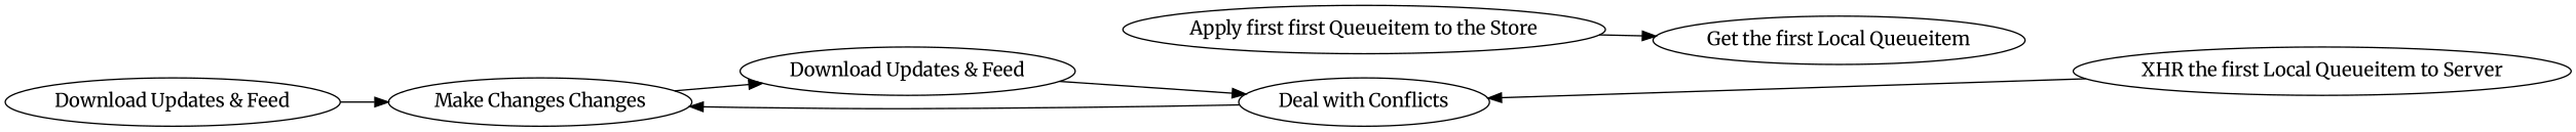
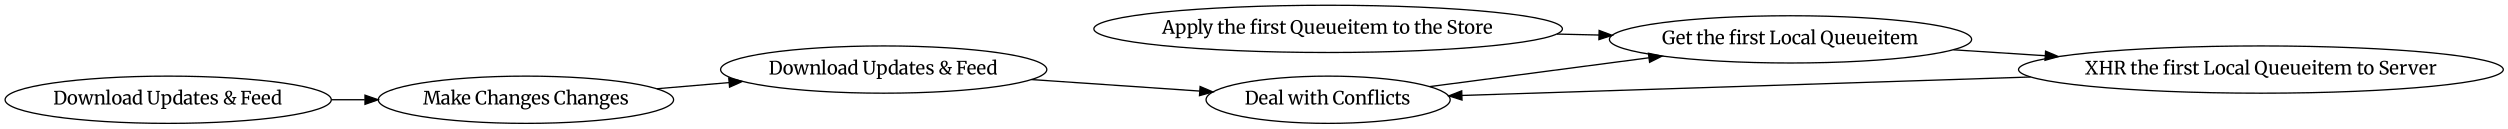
  digraph {
    fontname=Merriweather
    rankdir=LR
    node [fontname=Merriweather]
    edge [fontname=Merriweather]
    n1 [label="Download Updates & Feed"]
    n2 [label="Make Changes Changes"]
    n3 [label="Download Updates & Feed"]
    n4 [label="Deal with Conflicts"]
    n5 [label="Get the first Local Queueitem"]
    n6 [label="XHR the first Local Queueitem to Server"]
-   n7 [label="Apply first first Queueitem to the Store"]
+   n7 [label="Apply the first Queueitem to the Store"]
    subgraph sub_1 {
      n1
      n2
    }
    subgraph sub_2 {
      n2
      n3
      n4
    }
    subgraph sub_3 {
      n4
      n5
      n6
      n7
    }
    n1 -> n2
    n2 -> n3
    n3 -> n4
-   n4 -> n2
+   n4 -> n5
+   n5 -> n6
    n6 -> n4
    n7 -> n5
  }
